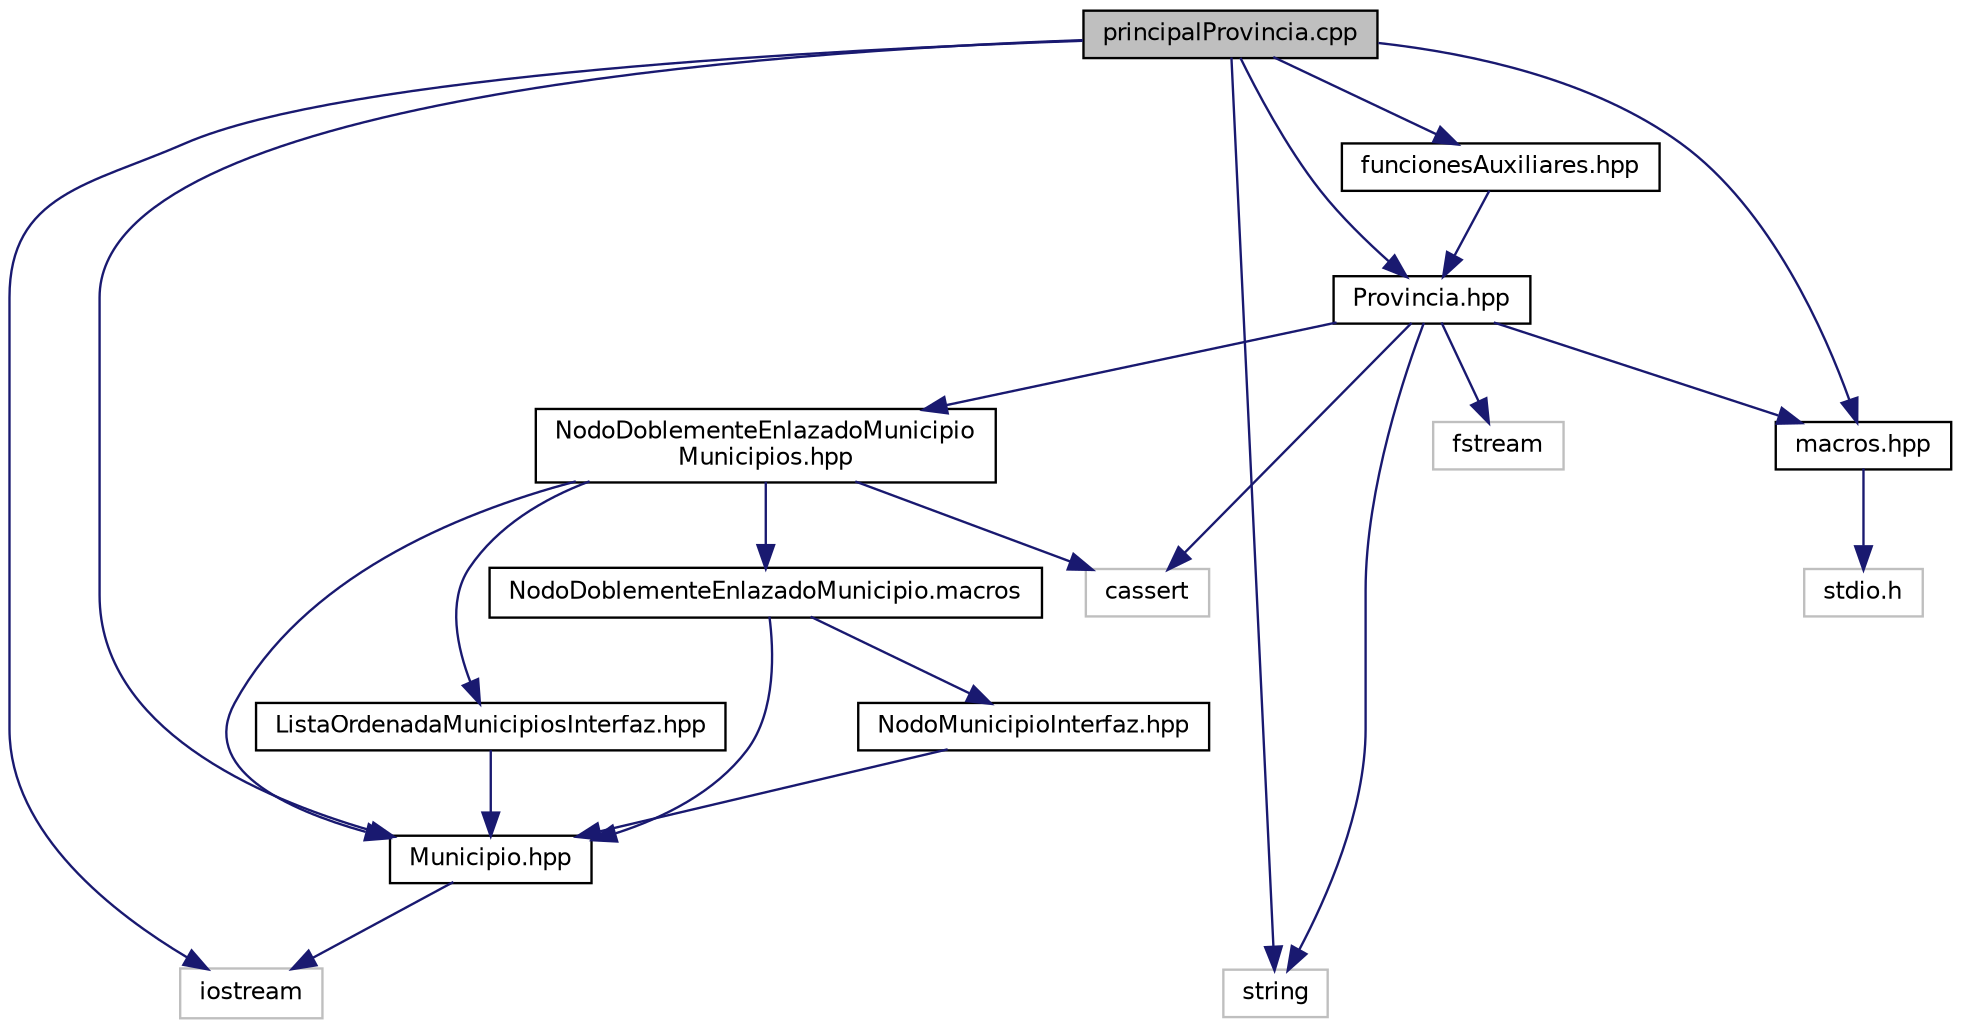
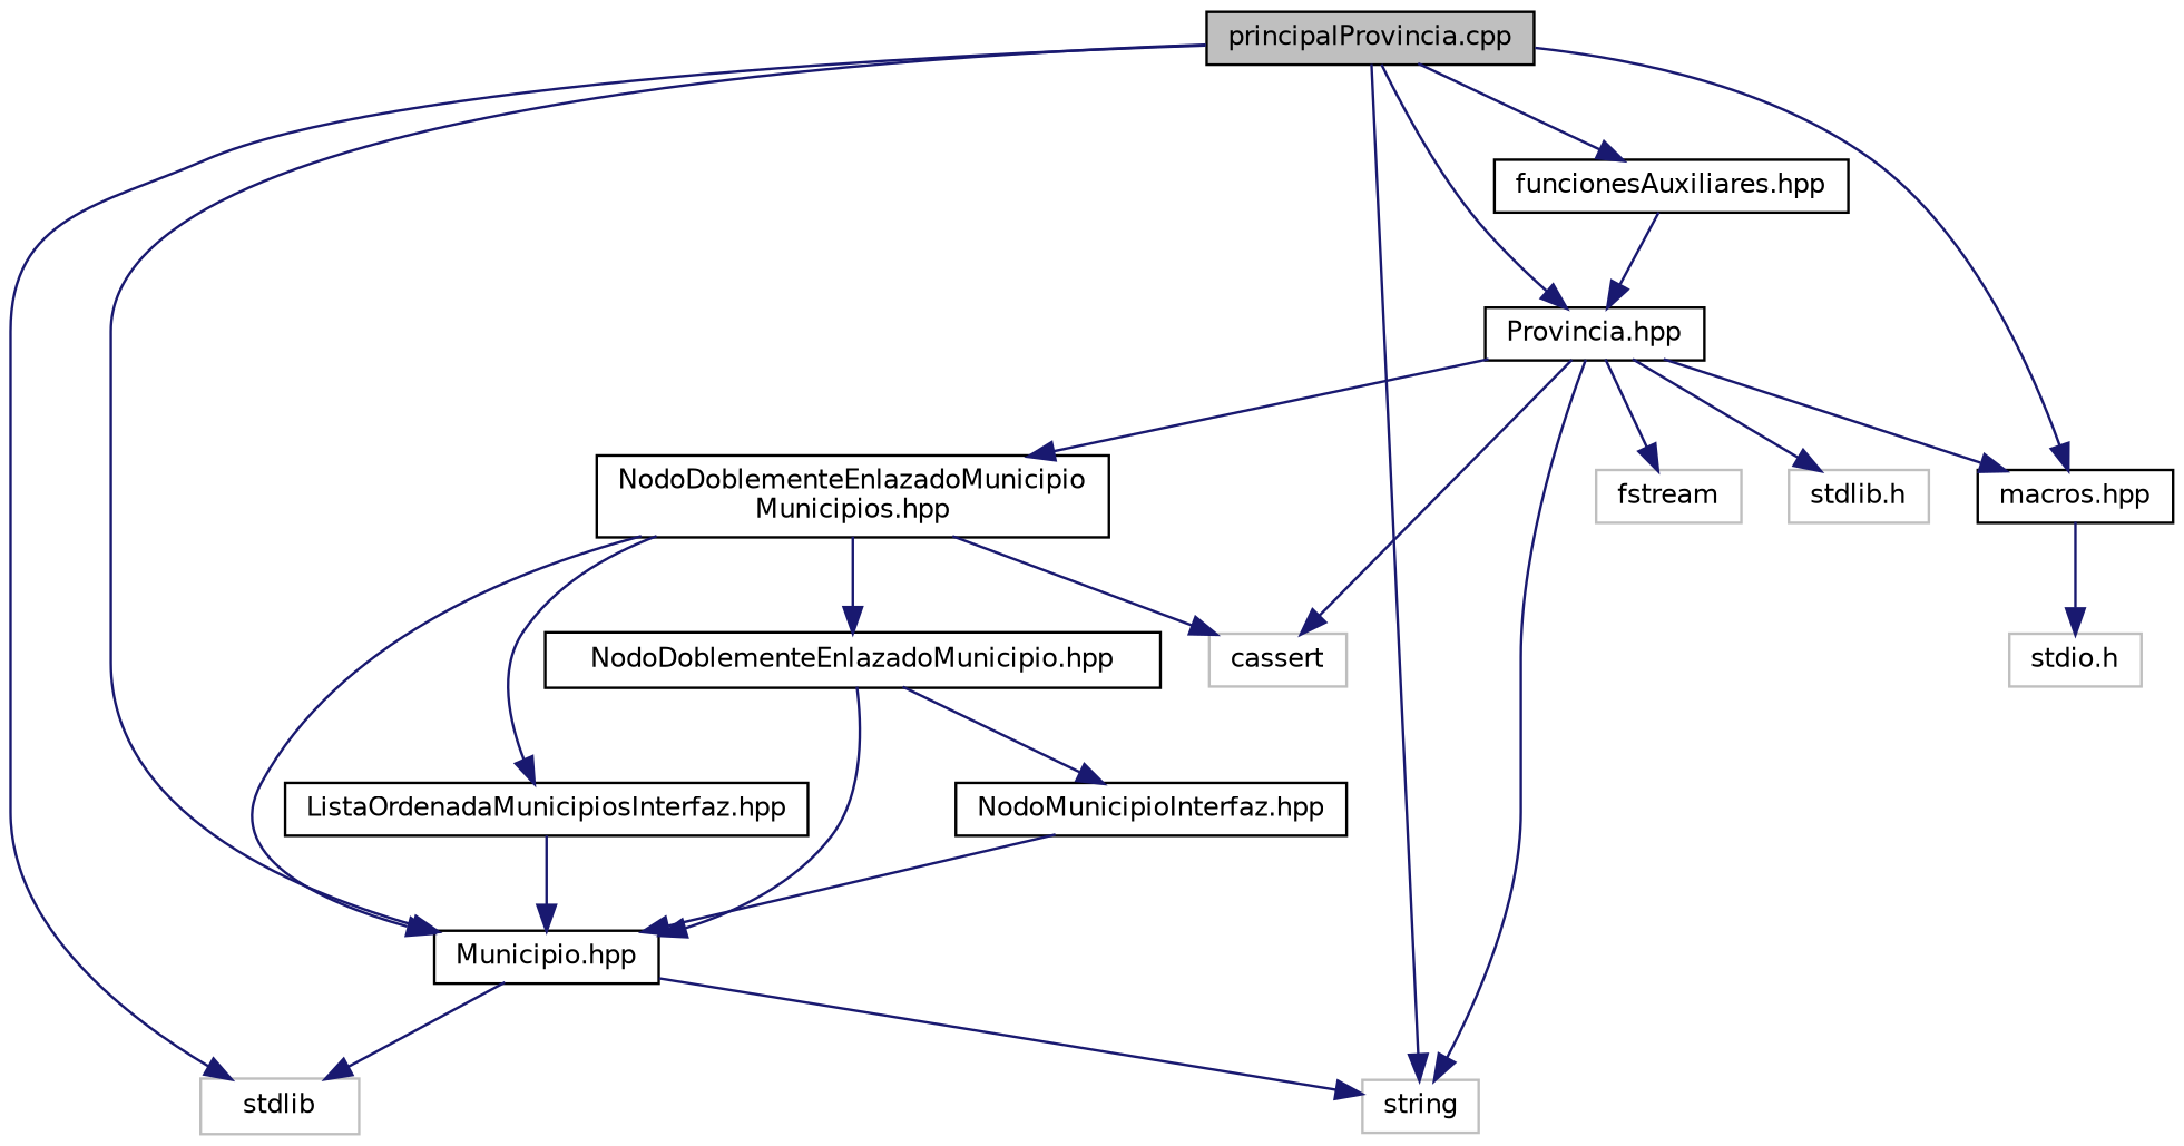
  digraph {
    node [color=black fillcolor=white fontname=Helvetica fontsize=10 shape=record style=filled]
    edge [color=midnightblue fontname=Helvetica fontsize=10 labelfontname=Helvetica labelfontsize=10 style=solid]
    n1 [fillcolor=grey75 fontcolor=black height=0.2 label="principalProvincia.cpp" width=0.4]
-   n2 [color=grey75 height=0.2 label=iostream width=0.4]
+   n2 [color=grey75 height=0.2 label=stdlib width=0.4]
    n3 [color=grey75 height=0.2 label=string width=0.4]
    n4 [height=0.2 label="Provincia.hpp" width=0.4]
    n5 [height=0.2 label="macros.hpp" width=0.4]
    n6 [height=0.2 label="Municipio.hpp" width=0.4]
    n7 [height=0.2 label="funcionesAuxiliares.hpp" width=0.4]
    n8 [color=grey75 height=0.2 label=cassert width=0.4]
    n9 [color=grey75 height=0.2 label=fstream width=0.4]
+   n10 [color=grey75 height=0.2 label="stdlib.h" width=0.4]
    n11 [height=0.2 label="NodoDoblementeEnlazadoMunicipio\lMunicipios.hpp" width=0.4]
    n12 [color=grey75 height=0.2 label="stdio.h" width=0.4]
    n13 [height=0.2 label="ListaOrdenadaMunicipiosInterfaz.hpp" width=0.4]
-   n14 [height=0.2 label="NodoDoblementeEnlazadoMunicipio.macros" width=0.4]
+   n14 [height=0.2 label="NodoDoblementeEnlazadoMunicipio.hpp" width=0.4]
    n15 [height=0.2 label="NodoMunicipioInterfaz.hpp" width=0.4]
    n1 -> n2
    n1 -> n3
    n1 -> n4
    n1 -> n5
    n1 -> n6
    n1 -> n7
    n4 -> n3
    n4 -> n5
    n4 -> n8
    n4 -> n9
+   n4 -> n10
    n4 -> n11
    n5 -> n12
    n6 -> n2
+   n6 -> n3
    n7 -> n4
    n11 -> n6
    n11 -> n8
    n11 -> n13
    n11 -> n14
    n13 -> n6
    n14 -> n6
    n14 -> n15
    n15 -> n6
  }
